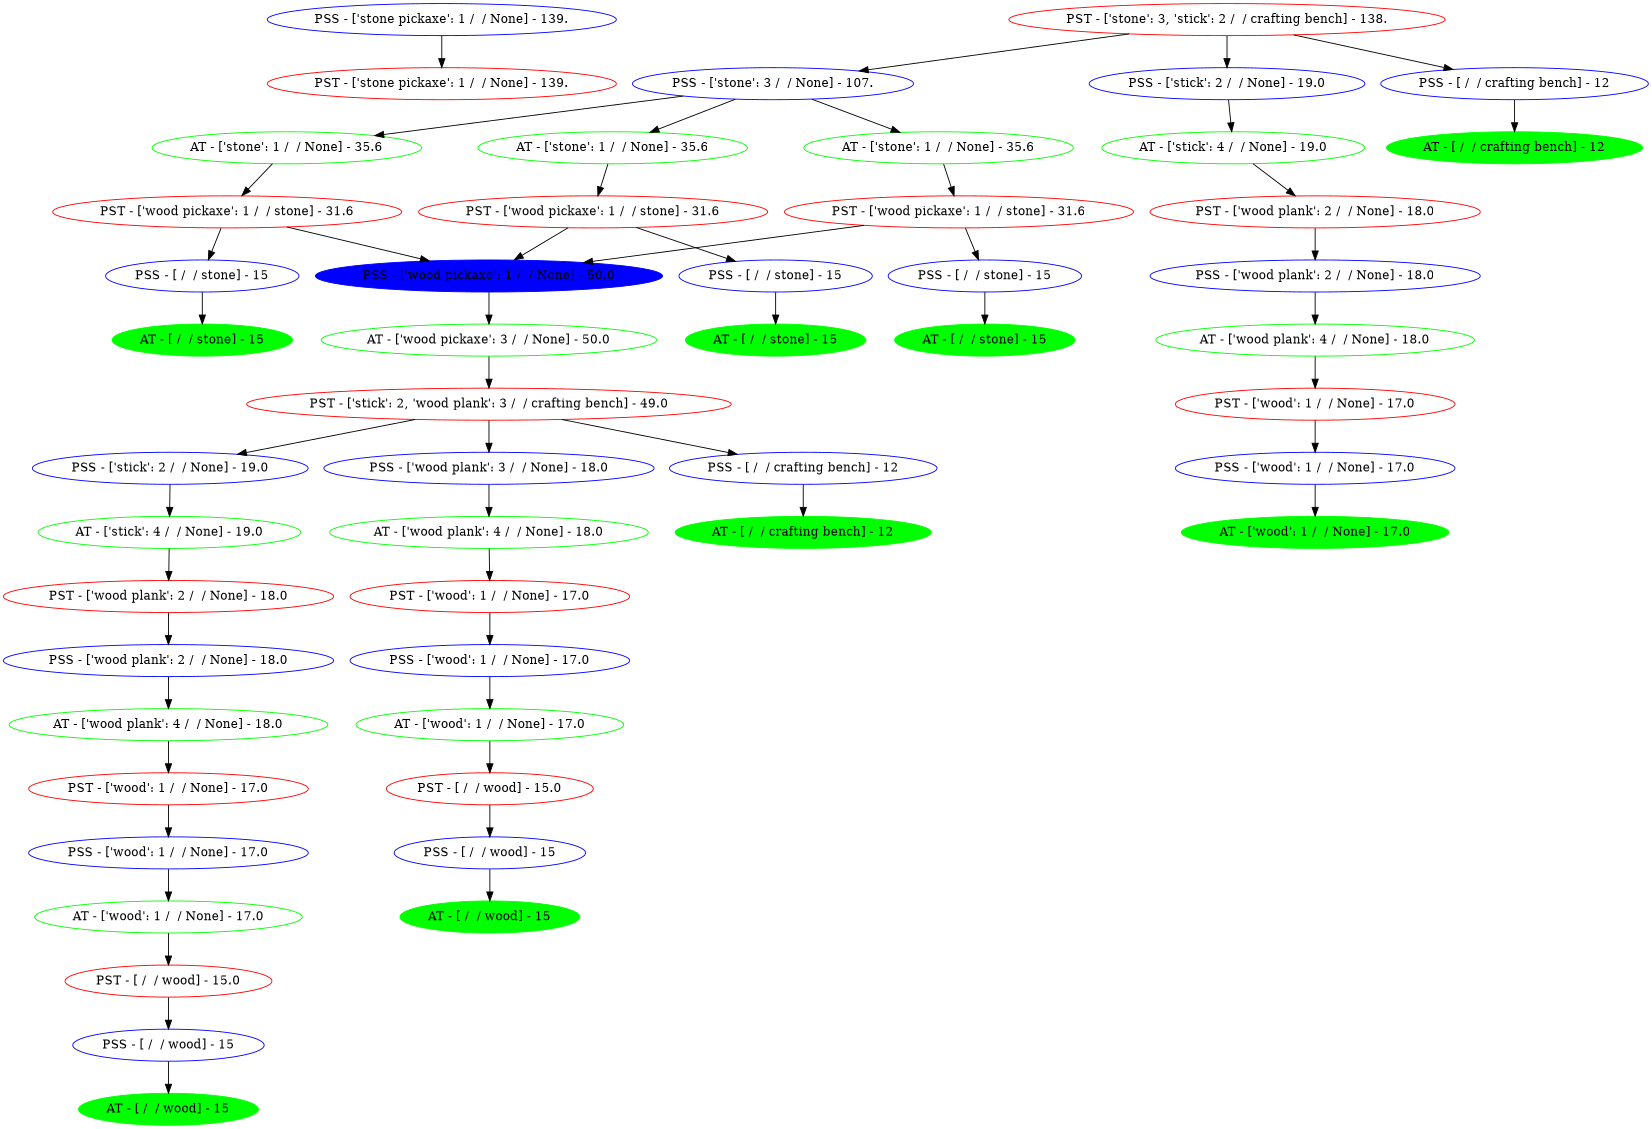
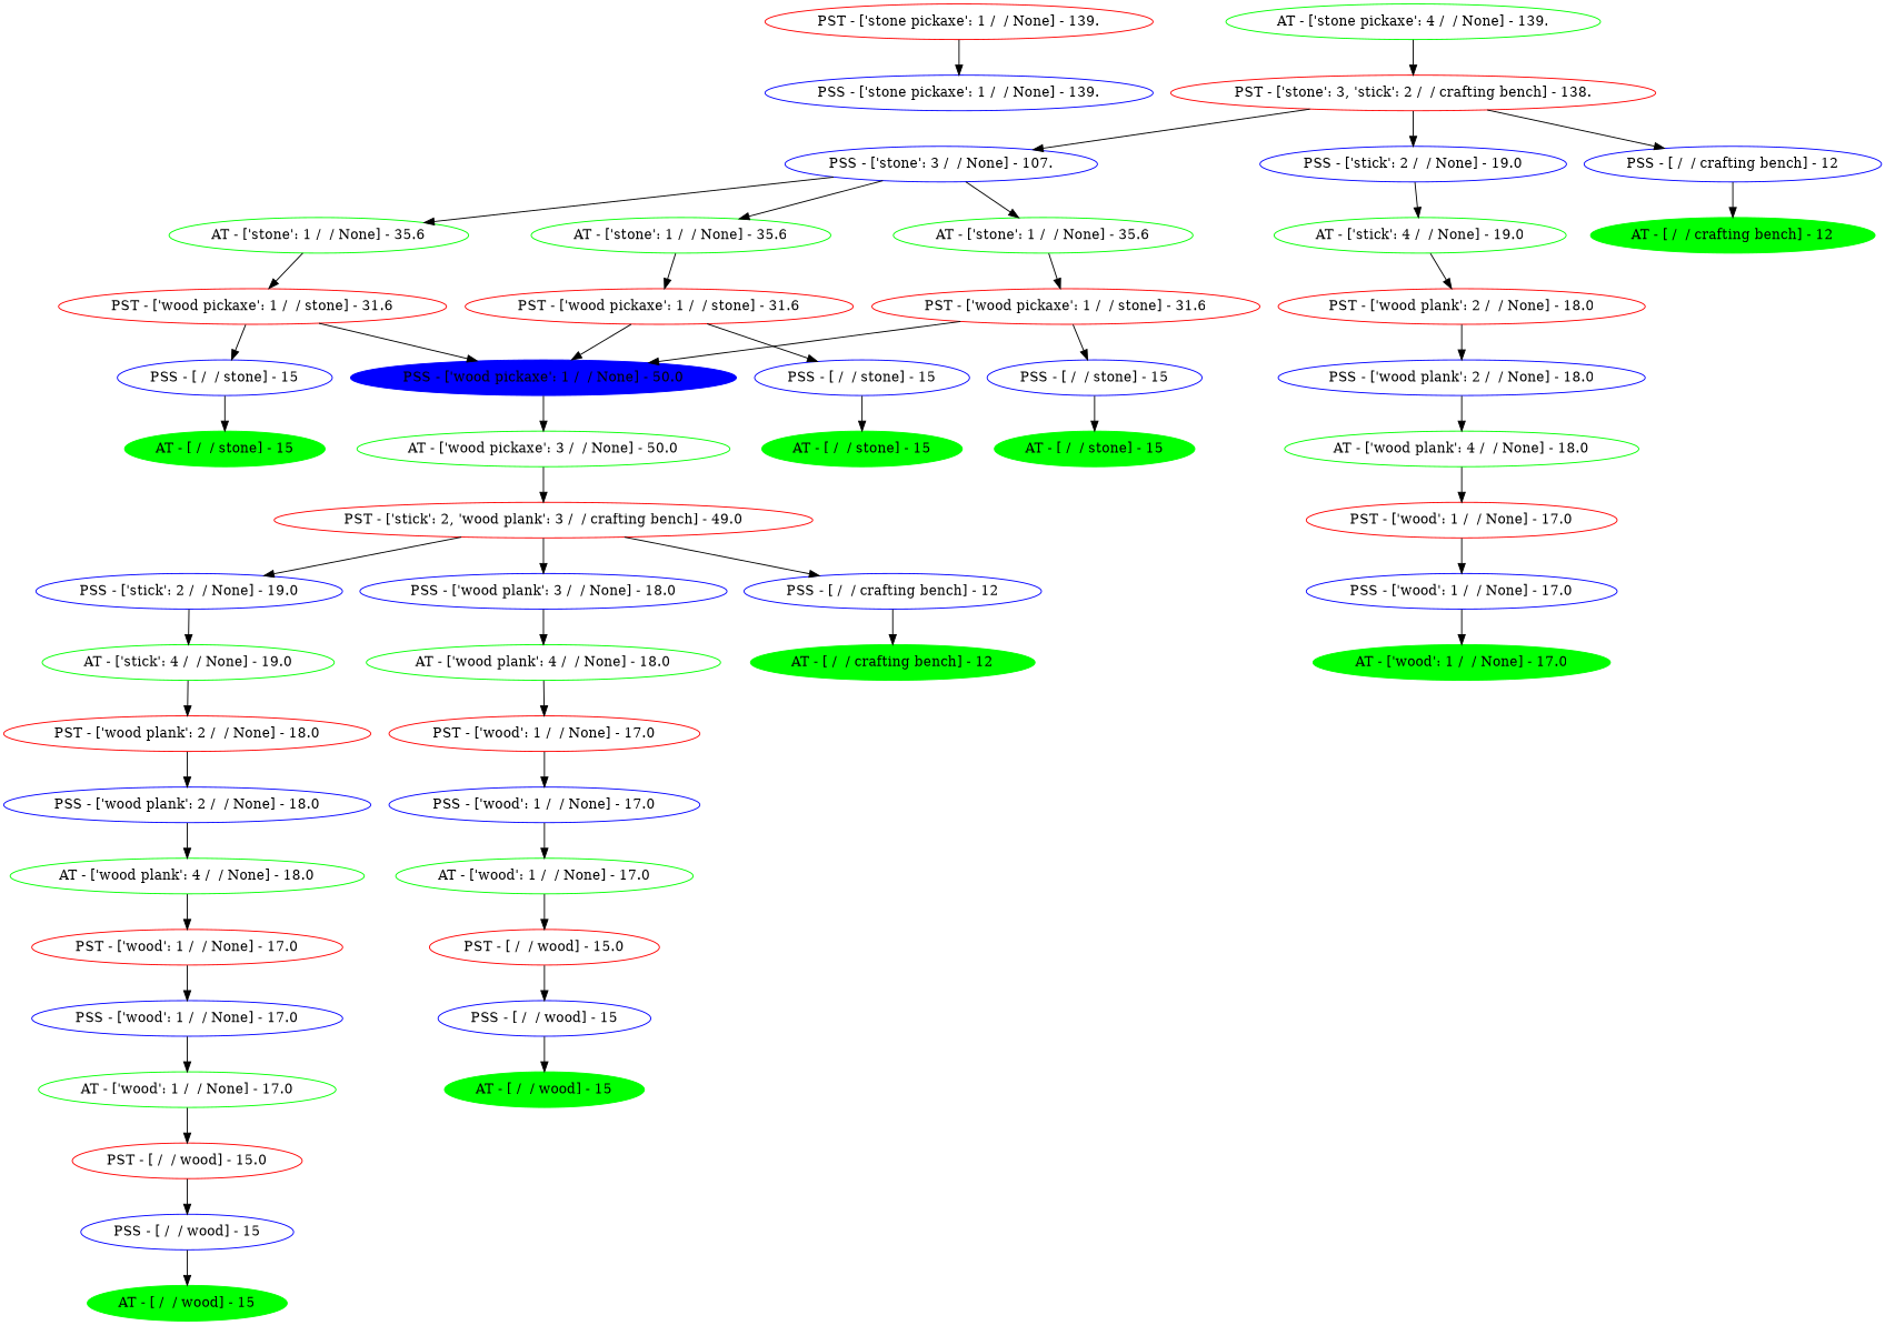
  digraph {
    node [color=green style=unfilled]
    n1 [color=red label="PST - ['stone pickaxe': 1 /  / None] - 139." style=""]
    n2 [color=blue label="PSS - ['stone pickaxe': 1 /  / None] - 139." style=""]
+   n3 [label="AT - ['stone pickaxe': 4 /  / None] - 139."]
    n4 [color=red label="PST - ['stone': 3, 'stick': 2 /  / crafting bench] - 138."]
    n5 [color=blue label="PSS - ['stone': 3 /  / None] - 107."]
    n6 [color=blue label="PSS - ['stick': 2 /  / None] - 19.0"]
    n7 [color=blue label="PSS - [ /  / crafting bench] - 12"]
    n8 [label="AT - ['stone': 1 /  / None] - 35.6"]
    n9 [label="AT - ['stone': 1 /  / None] - 35.6"]
    n10 [label="AT - ['stone': 1 /  / None] - 35.6"]
    n11 [label="AT - ['stick': 4 /  / None] - 19.0"]
    n12 [label="AT - [ /  / crafting bench] - 12" style=filled]
    n13 [color=red label="PST - ['wood pickaxe': 1 /  / stone] - 31.6"]
    n14 [color=red label="PST - ['wood pickaxe': 1 /  / stone] - 31.6"]
    n15 [color=red label="PST - ['wood pickaxe': 1 /  / stone] - 31.6"]
    n16 [color=red label="PST - ['wood plank': 2 /  / None] - 18.0"]
    n17 [color=blue label="PSS - ['wood pickaxe': 1 /  / None] - 50.0" style=filled]
    n18 [color=blue label="PSS - [ /  / stone] - 15"]
    n19 [color=blue label="PSS - [ /  / stone] - 15"]
    n20 [color=blue label="PSS - [ /  / stone] - 15"]
    n21 [color=blue label="PSS - ['wood plank': 2 /  / None] - 18.0"]
    n22 [label="AT - ['wood pickaxe': 3 /  / None] - 50.0"]
    n23 [label="AT - [ /  / stone] - 15" style=filled]
    n24 [label="AT - [ /  / stone] - 15" style=filled]
    n25 [label="AT - [ /  / stone] - 15" style=filled]
    n26 [label="AT - ['wood plank': 4 /  / None] - 18.0"]
    n27 [color=red label="PST - ['stick': 2, 'wood plank': 3 /  / crafting bench] - 49.0"]
    n28 [color=red label="PST - ['wood': 1 /  / None] - 17.0"]
    n29 [color=blue label="PSS - ['stick': 2 /  / None] - 19.0"]
    n30 [color=blue label="PSS - ['wood plank': 3 /  / None] - 18.0"]
    n31 [color=blue label="PSS - [ /  / crafting bench] - 12"]
    n32 [color=blue label="PSS - ['wood': 1 /  / None] - 17.0"]
    n33 [label="AT - ['stick': 4 /  / None] - 19.0"]
    n34 [label="AT - ['wood plank': 4 /  / None] - 18.0"]
    n35 [label="AT - [ /  / crafting bench] - 12" style=filled]
    n36 [label="AT - ['wood': 1 /  / None] - 17.0" style=filled]
    n37 [color=red label="PST - ['wood plank': 2 /  / None] - 18.0"]
    n38 [color=red label="PST - ['wood': 1 /  / None] - 17.0"]
    n39 [color=blue label="PSS - ['wood plank': 2 /  / None] - 18.0"]
    n40 [color=blue label="PSS - ['wood': 1 /  / None] - 17.0"]
    n41 [label="AT - ['wood plank': 4 /  / None] - 18.0"]
    n42 [label="AT - ['wood': 1 /  / None] - 17.0"]
    n43 [color=red label="PST - ['wood': 1 /  / None] - 17.0"]
    n44 [color=red label="PST - [ /  / wood] - 15.0"]
    n45 [color=blue label="PSS - ['wood': 1 /  / None] - 17.0"]
    n46 [color=blue label="PSS - [ /  / wood] - 15"]
    n47 [label="AT - ['wood': 1 /  / None] - 17.0"]
    n48 [label="AT - [ /  / wood] - 15" style=filled]
    n49 [color=red label="PST - [ /  / wood] - 15.0"]
    n50 [color=blue label="PSS - [ /  / wood] - 15"]
    n51 [label="AT - [ /  / wood] - 15" style=filled]
-   n2 -> n1
+   n1 -> n2
+   n3 -> n4
    n4 -> n5
    n4 -> n6
    n4 -> n7
    n5 -> n8
    n5 -> n9
    n5 -> n10
    n6 -> n11
    n7 -> n12
    n8 -> n13
    n9 -> n14
    n10 -> n15
    n11 -> n16
    n13 -> n17
    n13 -> n18
    n14 -> n17
    n14 -> n19
    n15 -> n17
    n15 -> n20
    n16 -> n21
    n17 -> n22
    n18 -> n23
    n19 -> n24
    n20 -> n25
    n21 -> n26
    n22 -> n27
    n26 -> n28
    n27 -> n29
    n27 -> n30
    n27 -> n31
    n28 -> n32
    n29 -> n33
    n30 -> n34
    n31 -> n35
    n32 -> n36
    n33 -> n37
    n34 -> n38
    n37 -> n39
    n38 -> n40
    n39 -> n41
    n40 -> n42
    n41 -> n43
    n42 -> n44
    n43 -> n45
    n44 -> n46
    n45 -> n47
    n46 -> n48
    n47 -> n49
    n49 -> n50
    n50 -> n51
  }
